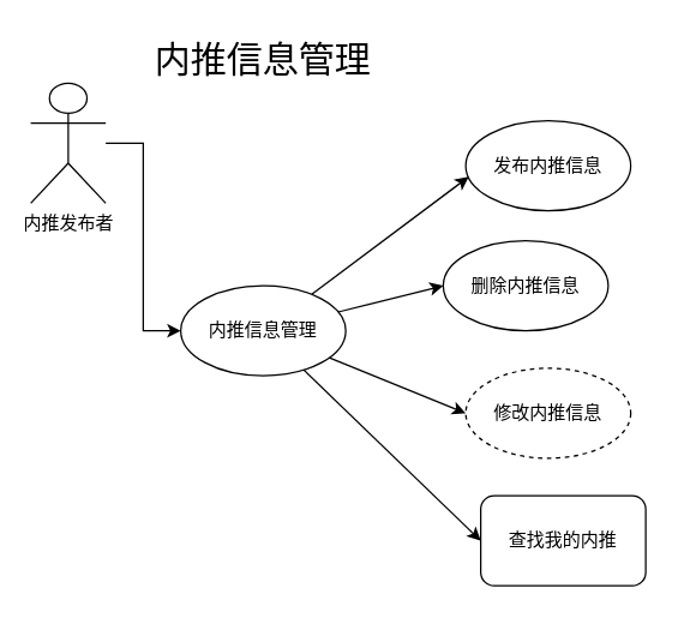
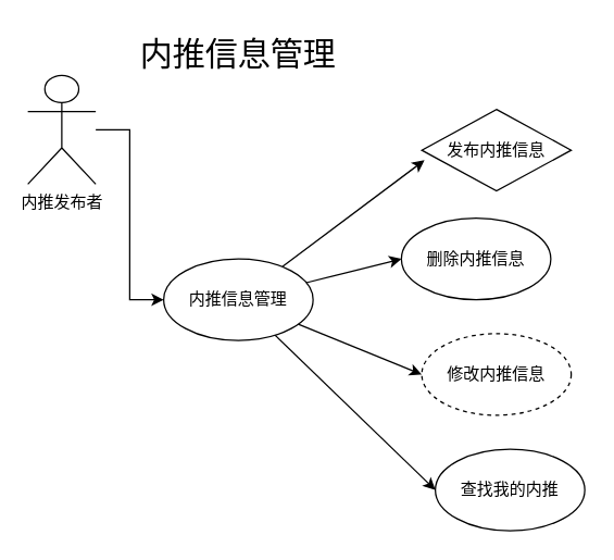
  <mxCell id="0" />
  <mxCell id="1" parent="0" />
  <mxCell id="2" style="rounded=0;orthogonalLoop=1;jettySize=auto;html=1;entryX=0.018;entryY=0.623;entryDx=0;entryDy=0;entryPerimeter=0;" edge="1" parent="1" source="6" target="10"><mxGeometry relative="1" as="geometry" /></mxCell>
  <mxCell id="3" style="edgeStyle=none;rounded=0;orthogonalLoop=1;jettySize=auto;html=1;entryX=0;entryY=0.5;entryDx=0;entryDy=0;" edge="1" parent="1" source="6" target="9"><mxGeometry relative="1" as="geometry" /></mxCell>
  <mxCell id="4" style="edgeStyle=none;rounded=0;orthogonalLoop=1;jettySize=auto;html=1;entryX=0;entryY=0.5;entryDx=0;entryDy=0;" edge="1" parent="1" source="6" target="11"><mxGeometry relative="1" as="geometry" /></mxCell>
  <mxCell id="5" style="edgeStyle=none;rounded=0;orthogonalLoop=1;jettySize=auto;html=1;entryX=0;entryY=0.5;entryDx=0;entryDy=0;" edge="1" parent="1" source="6" target="12"><mxGeometry relative="1" as="geometry" /></mxCell>
  <mxCell id="6" value="内推信息管理" style="ellipse;whiteSpace=wrap;html=1;" vertex="1" parent="1"><mxGeometry x="120" y="190" width="110" height="60" as="geometry" /></mxCell>
  <mxCell id="7" style="edgeStyle=orthogonalEdgeStyle;rounded=0;orthogonalLoop=1;jettySize=auto;html=1;entryX=0;entryY=0.5;entryDx=0;entryDy=0;" edge="1" parent="1" source="8" target="6"><mxGeometry relative="1" as="geometry" /></mxCell>
  <mxCell id="8" value="内推发布者" style="shape=umlActor;verticalLabelPosition=bottom;verticalAlign=top;html=1;" vertex="1" parent="1"><mxGeometry x="20" y="55" width="50" height="80" as="geometry" /></mxCell>
  <mxCell id="9" value="修改内推信息" style="ellipse;whiteSpace=wrap;html=1;dashed=1;" vertex="1" parent="1"><mxGeometry x="310" y="245" width="110" height="60" as="geometry" /></mxCell>
- <mxCell id="10" value="发布内推信息" style="ellipse;whiteSpace=wrap;html=1;" vertex="1" parent="1"><mxGeometry x="310" y="80" width="110" height="60" as="geometry" /></mxCell>
+ <mxCell id="10" value="发布内推信息" style="rhombus;whiteSpace=wrap;html=1;" vertex="1" parent="1"><mxGeometry x="310" y="80" width="110" height="60" as="geometry" /></mxCell>
  <mxCell id="11" value="删除内推信息" style="ellipse;whiteSpace=wrap;html=1;" vertex="1" parent="1"><mxGeometry x="295" y="160" width="110" height="60" as="geometry" /></mxCell>
- <mxCell id="12" value="查找我的内推" style="whiteSpace=wrap;html=1;rounded=1;" vertex="1" parent="1"><mxGeometry x="320" y="330" width="110" height="60" as="geometry" /></mxCell>
+ <mxCell id="12" value="查找我的内推" style="ellipse;whiteSpace=wrap;html=1;" vertex="1" parent="1"><mxGeometry x="320" y="330" width="110" height="60" as="geometry" /></mxCell>
  <mxCell id="13" value="&lt;font style=&quot;font-size: 24px&quot;&gt;内推信息管理&lt;/font&gt;" style="text;html=1;strokeColor=none;fillColor=none;align=center;verticalAlign=middle;whiteSpace=wrap;rounded=0;" vertex="1" parent="1"><mxGeometry x="80" y="20" width="190" height="40" as="geometry" /></mxCell>
